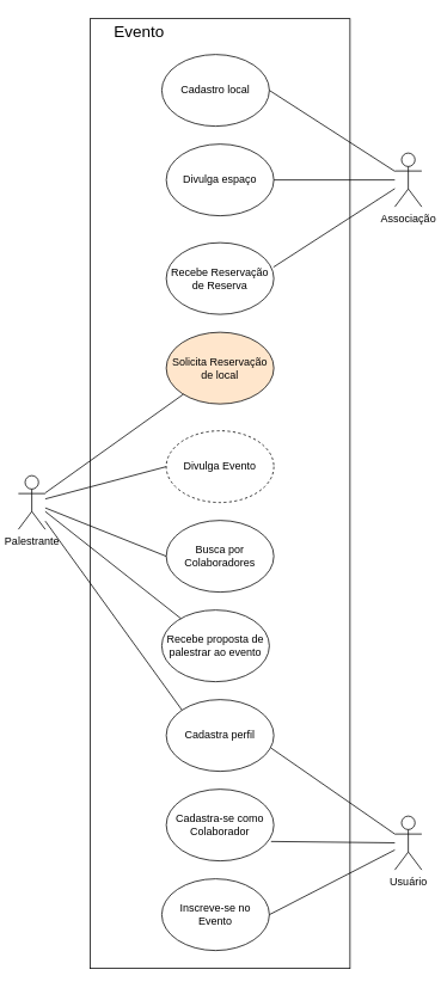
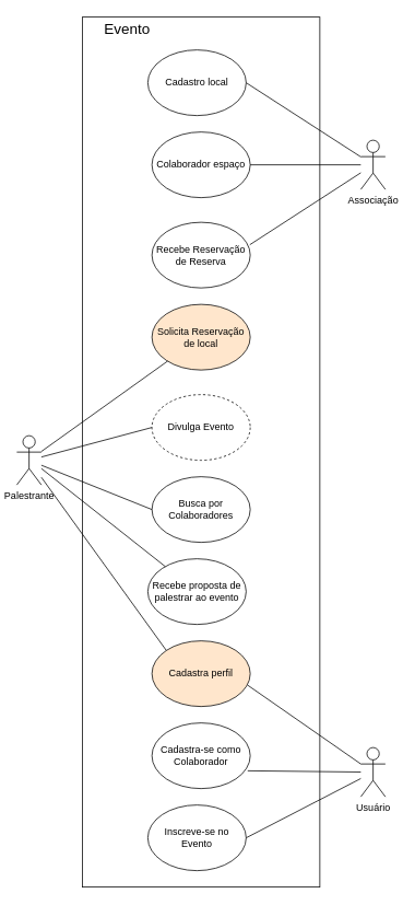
  <mxCell id="0" />
  <mxCell id="1" parent="0" />
  <mxCell id="2" value="" style="rounded=0;whiteSpace=wrap;html=1;" vertex="1" parent="1"><mxGeometry x="100" y="20" width="290" height="1060" as="geometry" /></mxCell>
  <mxCell id="3" value="Usuário" style="shape=umlActor;verticalLabelPosition=bottom;verticalAlign=top;html=1;outlineConnect=0;" vertex="1" parent="1"><mxGeometry x="440" y="910" width="30" height="60" as="geometry" /></mxCell>
  <mxCell id="4" value="Associação" style="shape=umlActor;verticalLabelPosition=bottom;verticalAlign=top;html=1;outlineConnect=0;" vertex="1" parent="1"><mxGeometry x="440" y="170" width="30" height="60" as="geometry" /></mxCell>
  <mxCell id="5" value="Cadastro local" style="ellipse;whiteSpace=wrap;html=1;" vertex="1" parent="1"><mxGeometry x="180" y="60" width="120" height="80" as="geometry" /></mxCell>
  <mxCell id="6" value="" style="endArrow=none;html=1;rounded=0;exitX=1;exitY=0.5;exitDx=0;exitDy=0;" edge="1" parent="1" source="5" target="4"><mxGeometry width="50" height="50" relative="1" as="geometry"><mxPoint x="310" y="90" as="sourcePoint" /><mxPoint x="370" y="80" as="targetPoint" /></mxGeometry></mxCell>
- <mxCell id="7" value="Divulga espaço" style="ellipse;whiteSpace=wrap;html=1;" vertex="1" parent="1"><mxGeometry x="185" y="160" width="120" height="80" as="geometry" /></mxCell>
+ <mxCell id="7" value="Colaborador espaço" style="ellipse;whiteSpace=wrap;html=1;" vertex="1" parent="1"><mxGeometry x="185" y="160" width="120" height="80" as="geometry" /></mxCell>
  <mxCell id="8" value="" style="endArrow=none;html=1;rounded=0;" edge="1" parent="1" source="7" target="4"><mxGeometry width="50" height="50" relative="1" as="geometry"><mxPoint x="300" y="190" as="sourcePoint" /><mxPoint x="430" y="130" as="targetPoint" /></mxGeometry></mxCell>
  <mxCell id="9" value="Palestrante" style="shape=umlActor;verticalLabelPosition=bottom;verticalAlign=top;html=1;outlineConnect=0;" vertex="1" parent="1"><mxGeometry x="20" y="530" width="30" height="60" as="geometry" /></mxCell>
  <mxCell id="10" value="Solicita Reservação de local" style="ellipse;whiteSpace=wrap;html=1;fillColor=#ffe6cc;" vertex="1" parent="1"><mxGeometry x="185" y="370" width="120" height="80" as="geometry" /></mxCell>
  <mxCell id="11" value="Recebe Reservação de Reserva" style="ellipse;whiteSpace=wrap;html=1;" vertex="1" parent="1"><mxGeometry x="185" y="270" width="120" height="80" as="geometry" /></mxCell>
  <mxCell id="12" value="" style="endArrow=none;html=1;rounded=0;" edge="1" parent="1" source="9" target="10"><mxGeometry width="50" height="50" relative="1" as="geometry"><mxPoint x="70" y="290" as="sourcePoint" /><mxPoint x="120" y="240" as="targetPoint" /></mxGeometry></mxCell>
  <mxCell id="13" value="" style="endArrow=none;html=1;rounded=0;exitX=0.996;exitY=0.342;exitDx=0;exitDy=0;exitPerimeter=0;" edge="1" parent="1" source="11" target="4"><mxGeometry width="50" height="50" relative="1" as="geometry"><mxPoint x="360" y="410" as="sourcePoint" /><mxPoint x="410" y="360" as="targetPoint" /></mxGeometry></mxCell>
  <mxCell id="14" value="Evento" style="text;html=1;strokeColor=none;fillColor=none;align=center;verticalAlign=middle;whiteSpace=wrap;rounded=0;fontSize=18;" vertex="1" parent="1"><mxGeometry x="110" y="20" width="90" height="30" as="geometry" /></mxCell>
  <mxCell id="15" value="Divulga Evento" style="ellipse;whiteSpace=wrap;html=1;dashed=1;" vertex="1" parent="1"><mxGeometry x="185" y="480" width="120" height="80" as="geometry" /></mxCell>
  <mxCell id="16" value="Inscreve-se no Evento" style="ellipse;whiteSpace=wrap;html=1;" vertex="1" parent="1"><mxGeometry x="180" y="980" width="120" height="80" as="geometry" /></mxCell>
  <mxCell id="17" value="" style="endArrow=none;html=1;rounded=0;exitX=1;exitY=0.5;exitDx=0;exitDy=0;" edge="1" parent="1" source="16" target="3"><mxGeometry width="50" height="50" relative="1" as="geometry"><mxPoint x="320" y="640" as="sourcePoint" /><mxPoint x="190" y="600" as="targetPoint" /></mxGeometry></mxCell>
  <mxCell id="18" value="" style="endArrow=none;html=1;rounded=0;entryX=0;entryY=0.5;entryDx=0;entryDy=0;" edge="1" parent="1" source="9" target="15"><mxGeometry width="50" height="50" relative="1" as="geometry"><mxPoint x="60" y="440" as="sourcePoint" /><mxPoint x="145" y="450" as="targetPoint" /></mxGeometry></mxCell>
  <mxCell id="19" value="Busca por Colaboradores" style="ellipse;whiteSpace=wrap;html=1;" vertex="1" parent="1"><mxGeometry x="185" y="580" width="120" height="80" as="geometry" /></mxCell>
  <mxCell id="20" value="Cadastra-se como Colaborador" style="ellipse;whiteSpace=wrap;html=1;" vertex="1" parent="1"><mxGeometry x="185" y="880" width="120" height="80" as="geometry" /></mxCell>
  <mxCell id="21" value="" style="endArrow=none;html=1;rounded=0;exitX=0;exitY=0.5;exitDx=0;exitDy=0;" edge="1" parent="1" source="19" target="9"><mxGeometry width="50" height="50" relative="1" as="geometry"><mxPoint x="150" y="620" as="sourcePoint" /><mxPoint x="200" y="570" as="targetPoint" /></mxGeometry></mxCell>
  <mxCell id="22" value="" style="endArrow=none;html=1;rounded=0;exitX=0.974;exitY=0.729;exitDx=0;exitDy=0;exitPerimeter=0;" edge="1" parent="1" source="20" target="3"><mxGeometry width="50" height="50" relative="1" as="geometry"><mxPoint x="150" y="670" as="sourcePoint" /><mxPoint x="430" y="750" as="targetPoint" /></mxGeometry></mxCell>
  <mxCell id="23" value="Recebe proposta de palestrar ao evento" style="ellipse;whiteSpace=wrap;html=1;" vertex="1" parent="1"><mxGeometry x="180" y="680" width="120" height="80" as="geometry" /></mxCell>
  <mxCell id="24" value="" style="endArrow=none;html=1;rounded=0;" edge="1" parent="1" source="23"><mxGeometry width="50" height="50" relative="1" as="geometry"><mxPoint x="70" y="680" as="sourcePoint" /><mxPoint x="50" y="570" as="targetPoint" /></mxGeometry></mxCell>
- <mxCell id="25" value="Cadastra perfil" style="ellipse;whiteSpace=wrap;html=1;" vertex="1" parent="1"><mxGeometry x="185" y="780" width="120" height="80" as="geometry" /></mxCell>
+ <mxCell id="25" value="Cadastra perfil" style="ellipse;whiteSpace=wrap;html=1;fillColor=#ffe6cc;" vertex="1" parent="1"><mxGeometry x="185" y="780" width="120" height="80" as="geometry" /></mxCell>
  <mxCell id="26" value="" style="endArrow=none;html=1;rounded=0;exitX=0;exitY=0;exitDx=0;exitDy=0;" edge="1" parent="1" source="25" target="9"><mxGeometry width="50" height="50" relative="1" as="geometry"><mxPoint x="190" y="830" as="sourcePoint" /><mxPoint x="240" y="780" as="targetPoint" /></mxGeometry></mxCell>
  <mxCell id="27" value="" style="endArrow=none;html=1;rounded=0;exitX=0.974;exitY=0.675;exitDx=0;exitDy=0;exitPerimeter=0;entryX=0;entryY=0.333;entryDx=0;entryDy=0;entryPerimeter=0;" edge="1" parent="1" source="25" target="3"><mxGeometry width="50" height="50" relative="1" as="geometry"><mxPoint x="190" y="930" as="sourcePoint" /><mxPoint x="440" y="1010" as="targetPoint" /></mxGeometry></mxCell>
